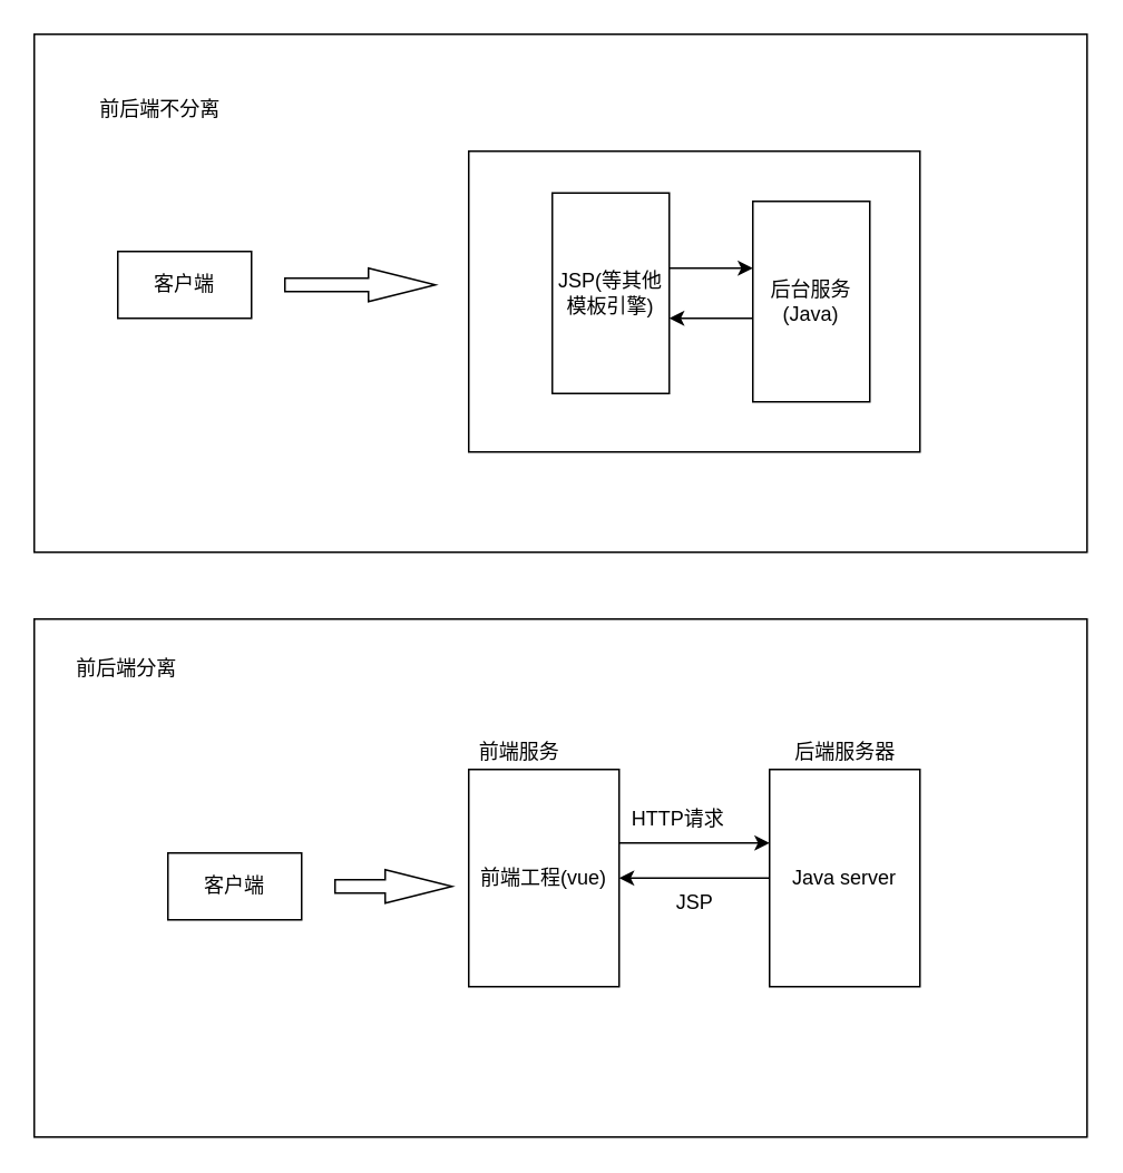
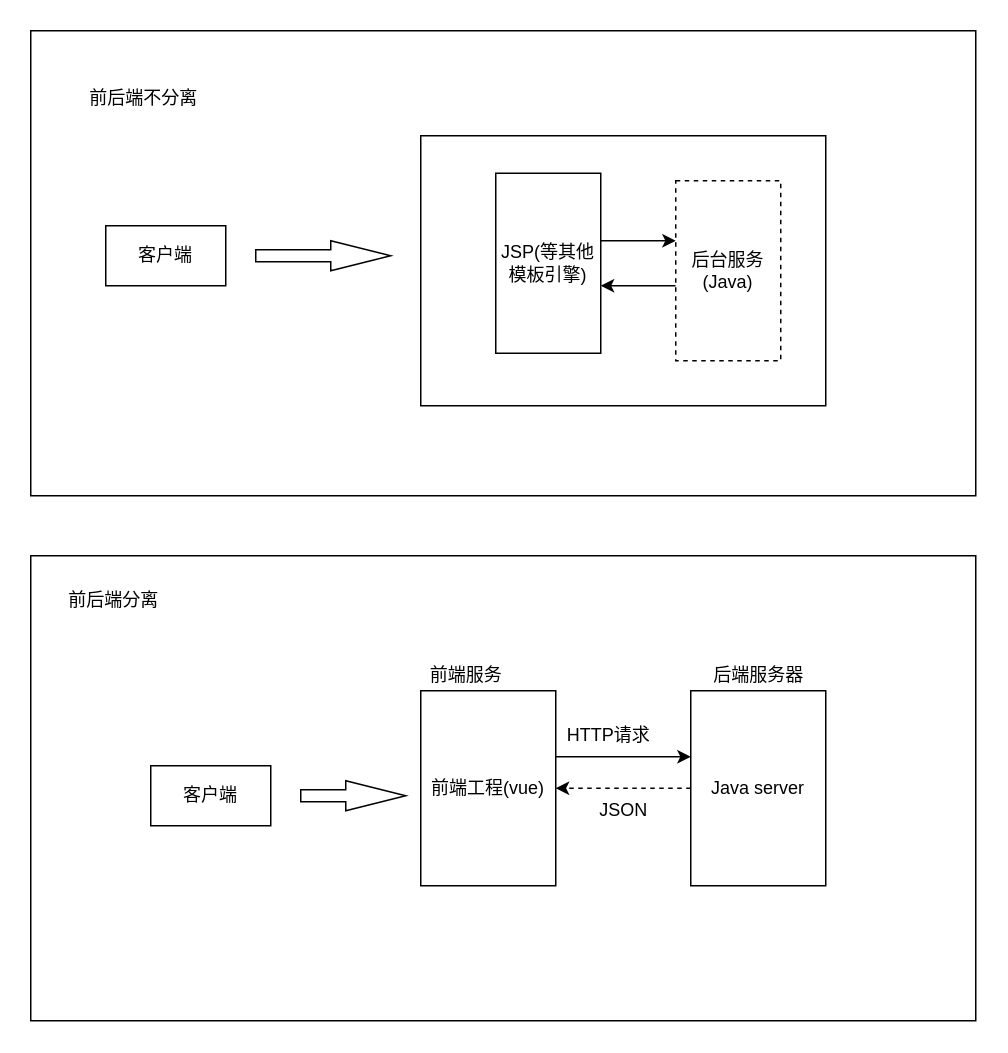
  <mxCell id="0" />
  <mxCell id="1" parent="0" />
  <mxCell id="2" value="" style="rounded=0;whiteSpace=wrap;html=1;" vertex="1" parent="1"><mxGeometry x="20" y="20" width="630" height="310" as="geometry" /></mxCell>
  <mxCell id="3" value="客户端" style="rounded=0;whiteSpace=wrap;html=1;" vertex="1" parent="1"><mxGeometry x="70" y="150" width="80" height="40" as="geometry" /></mxCell>
  <mxCell id="4" value="" style="html=1;shadow=0;dashed=0;align=center;verticalAlign=middle;shape=mxgraph.arrows2.arrow;dy=0.6;dx=40;notch=0;" vertex="1" parent="1"><mxGeometry x="170" y="160" width="90" height="20" as="geometry" /></mxCell>
  <mxCell id="5" value="" style="rounded=0;whiteSpace=wrap;html=1;" vertex="1" parent="1"><mxGeometry x="280" y="90" width="270" height="180" as="geometry" /></mxCell>
  <mxCell id="6" style="edgeStyle=orthogonalEdgeStyle;rounded=0;orthogonalLoop=1;jettySize=auto;html=1;" edge="1" parent="1" source="7" target="9"><mxGeometry relative="1" as="geometry"><Array as="points"><mxPoint x="430" y="160" /><mxPoint x="430" y="160" /></Array></mxGeometry></mxCell>
  <mxCell id="7" value="JSP(等其他模板引擎)" style="rounded=0;whiteSpace=wrap;html=1;" vertex="1" parent="1"><mxGeometry x="330" y="115" width="70" height="120" as="geometry" /></mxCell>
  <mxCell id="8" style="edgeStyle=orthogonalEdgeStyle;rounded=0;orthogonalLoop=1;jettySize=auto;html=1;" edge="1" parent="1" source="9" target="7"><mxGeometry relative="1" as="geometry"><Array as="points"><mxPoint x="430" y="190" /><mxPoint x="430" y="190" /></Array></mxGeometry></mxCell>
- <mxCell id="9" value="后台服务(Java)" style="rounded=0;whiteSpace=wrap;html=1;" vertex="1" parent="1"><mxGeometry x="450" y="120" width="70" height="120" as="geometry" /></mxCell>
+ <mxCell id="9" value="后台服务(Java)" style="rounded=0;whiteSpace=wrap;html=1;dashed=1;" vertex="1" parent="1"><mxGeometry x="450" y="120" width="70" height="120" as="geometry" /></mxCell>
  <mxCell id="10" value="前后端不分离" style="text;html=1;align=center;verticalAlign=middle;resizable=0;points=[];autosize=1;strokeColor=none;fillColor=none;" vertex="1" parent="1"><mxGeometry x="50" y="55" width="90" height="20" as="geometry" /></mxCell>
  <mxCell id="11" value="" style="rounded=0;whiteSpace=wrap;html=1;" vertex="1" parent="1"><mxGeometry x="20" y="370" width="630" height="310" as="geometry" /></mxCell>
  <mxCell id="12" value="客户端" style="rounded=0;whiteSpace=wrap;html=1;" vertex="1" parent="1"><mxGeometry x="100" y="510" width="80" height="40" as="geometry" /></mxCell>
  <mxCell id="13" value="" style="html=1;shadow=0;dashed=0;align=center;verticalAlign=middle;shape=mxgraph.arrows2.arrow;dy=0.6;dx=40;notch=0;" vertex="1" parent="1"><mxGeometry x="200" y="520" width="70" height="20" as="geometry" /></mxCell>
  <mxCell id="14" value="前后端分离" style="text;html=1;align=center;verticalAlign=middle;resizable=0;points=[];autosize=1;strokeColor=none;fillColor=none;" vertex="1" parent="1"><mxGeometry x="35" y="390" width="80" height="20" as="geometry" /></mxCell>
  <mxCell id="15" style="edgeStyle=orthogonalEdgeStyle;rounded=0;orthogonalLoop=1;jettySize=auto;html=1;entryX=0;entryY=0.5;entryDx=0;entryDy=0;" edge="1" parent="1"><mxGeometry relative="1" as="geometry"><mxPoint x="370" y="504" as="sourcePoint" /><mxPoint x="460" y="504" as="targetPoint" /></mxGeometry></mxCell>
  <mxCell id="16" value="前端工程(vue)" style="rounded=0;whiteSpace=wrap;html=1;" vertex="1" parent="1"><mxGeometry x="280" y="460" width="90" height="130" as="geometry" /></mxCell>
  <mxCell id="17" value="前端服务" style="text;html=1;align=center;verticalAlign=middle;resizable=0;points=[];autosize=1;strokeColor=none;fillColor=none;" vertex="1" parent="1"><mxGeometry x="280" y="440" width="60" height="20" as="geometry" /></mxCell>
- <mxCell id="18" style="edgeStyle=orthogonalEdgeStyle;rounded=0;orthogonalLoop=1;jettySize=auto;html=1;entryX=1;entryY=0.5;entryDx=0;entryDy=0;" edge="1" parent="1" source="19" target="16"><mxGeometry relative="1" as="geometry" /></mxCell>
+ <mxCell id="18" style="edgeStyle=orthogonalEdgeStyle;rounded=0;orthogonalLoop=1;jettySize=auto;html=1;entryX=1;entryY=0.5;entryDx=0;entryDy=0;dashed=1;" edge="1" parent="1" source="19" target="16"><mxGeometry relative="1" as="geometry" /></mxCell>
  <mxCell id="19" value="Java server" style="rounded=0;whiteSpace=wrap;html=1;" vertex="1" parent="1"><mxGeometry x="460" y="460" width="90" height="130" as="geometry" /></mxCell>
  <mxCell id="20" value="后端服务器" style="text;html=1;align=center;verticalAlign=middle;resizable=0;points=[];autosize=1;strokeColor=none;fillColor=none;" vertex="1" parent="1"><mxGeometry x="465" y="440" width="80" height="20" as="geometry" /></mxCell>
  <mxCell id="21" value="HTTP请求" style="text;html=1;align=center;verticalAlign=middle;resizable=0;points=[];autosize=1;strokeColor=none;fillColor=none;" vertex="1" parent="1"><mxGeometry x="370" y="480" width="70" height="20" as="geometry" /></mxCell>
- <mxCell id="22" value="JSP" style="text;html=1;align=center;verticalAlign=middle;resizable=0;points=[];autosize=1;strokeColor=none;fillColor=none;" vertex="1" parent="1"><mxGeometry x="390" y="530" width="50" height="20" as="geometry" /></mxCell>
+ <mxCell id="22" value="JSON" style="text;html=1;align=center;verticalAlign=middle;resizable=0;points=[];autosize=1;strokeColor=none;fillColor=none;" vertex="1" parent="1"><mxGeometry x="390" y="530" width="50" height="20" as="geometry" /></mxCell>
